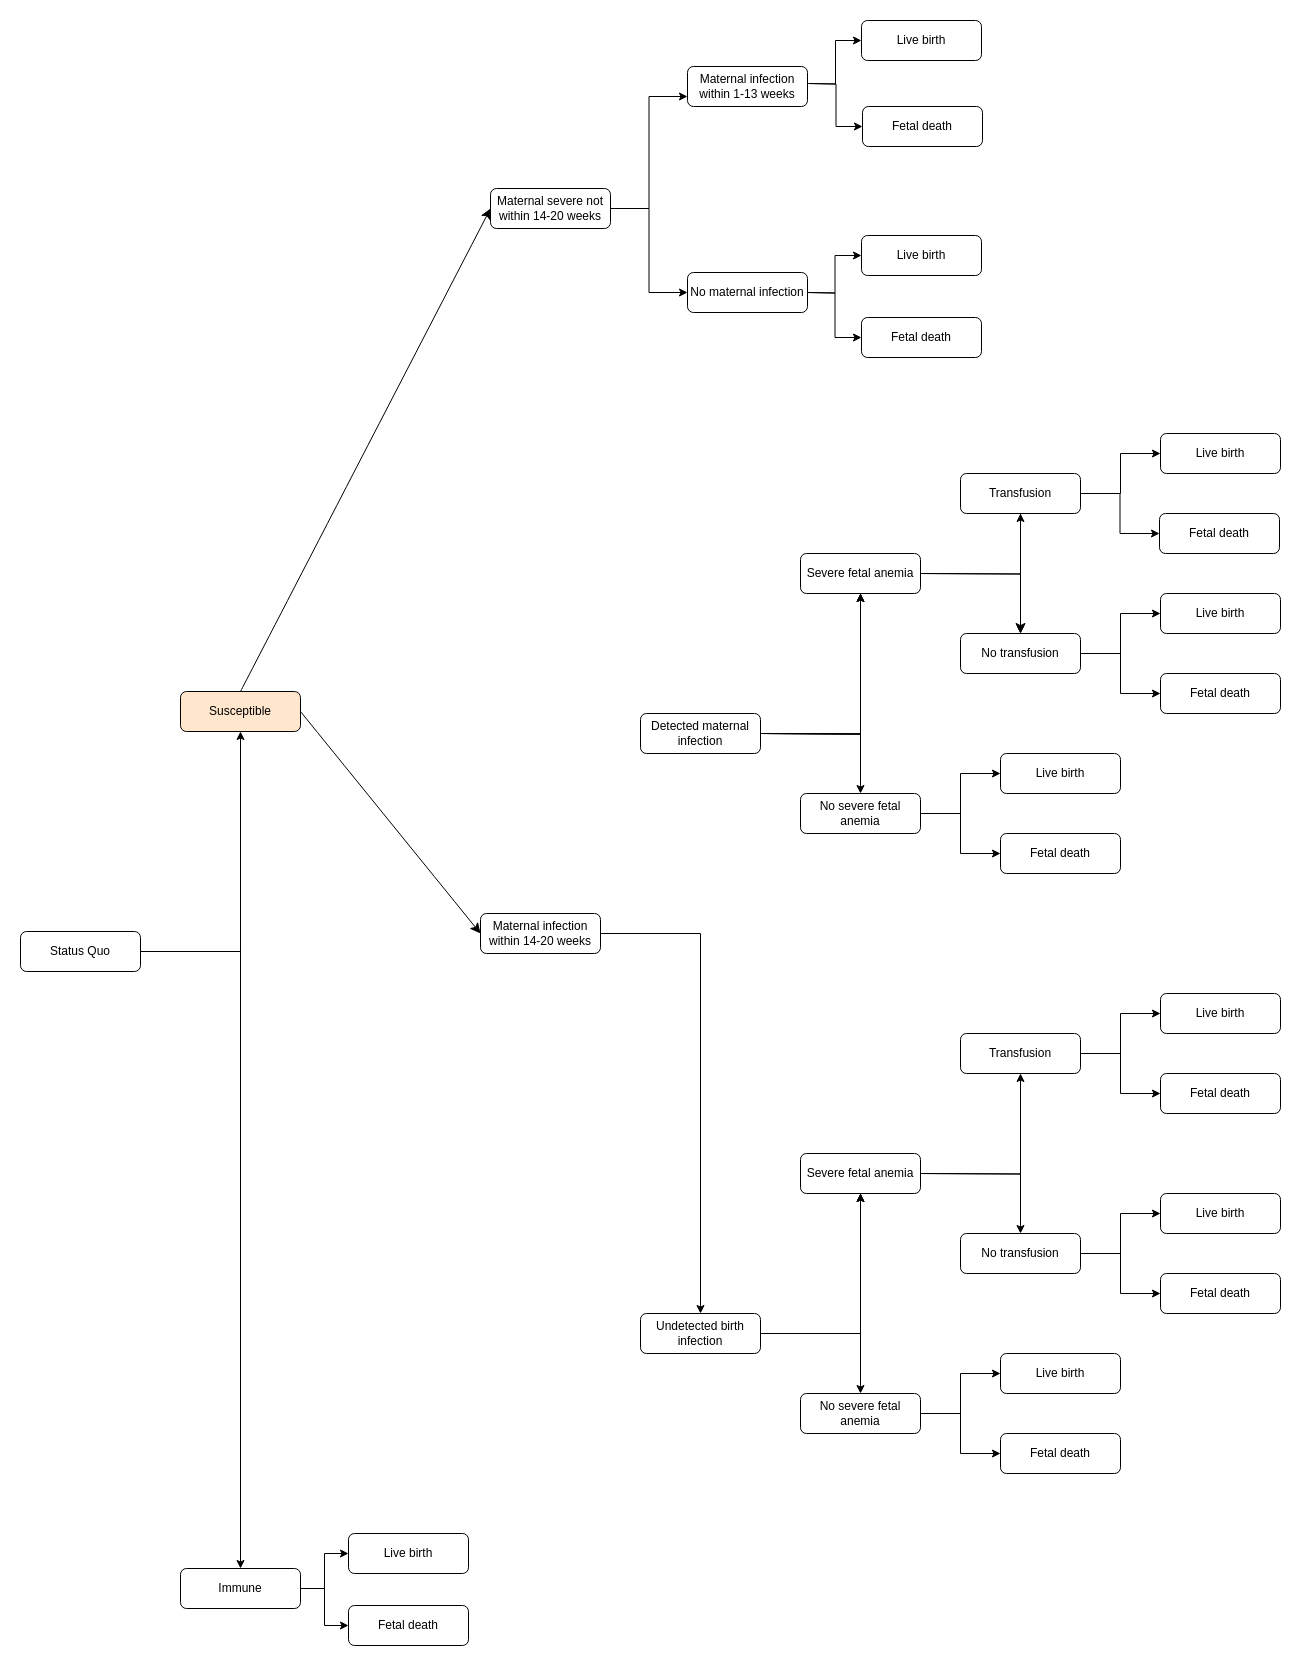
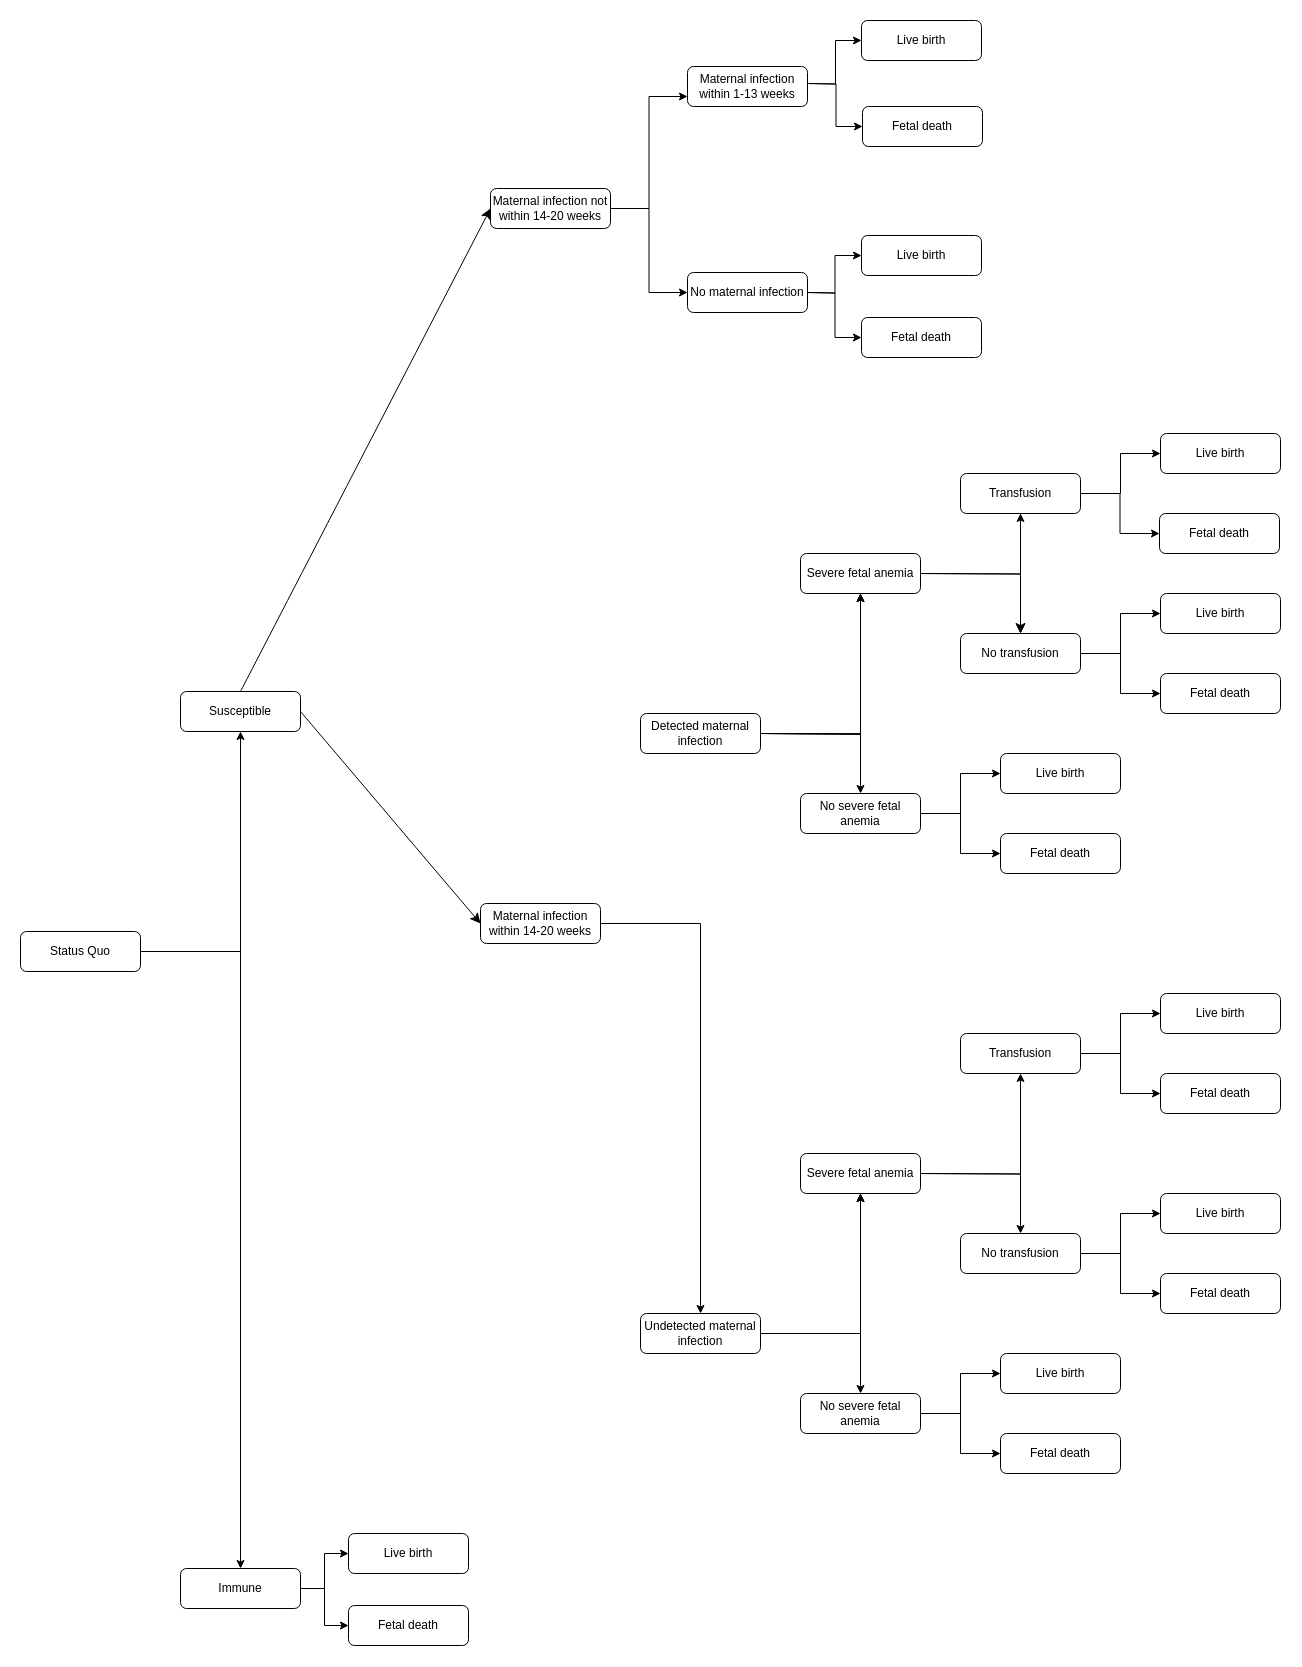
  <mxCell id="0" />
  <mxCell id="1" parent="0" />
  <mxCell id="2" value="" style="edgeStyle=orthogonalEdgeStyle;rounded=0;orthogonalLoop=1;jettySize=auto;html=1;" parent="1" source="4" target="7" edge="1"><mxGeometry relative="1" as="geometry" /></mxCell>
  <mxCell id="3" value="" style="edgeStyle=orthogonalEdgeStyle;rounded=0;orthogonalLoop=1;jettySize=auto;html=1;" parent="1" source="4" target="10" edge="1"><mxGeometry relative="1" as="geometry" /></mxCell>
  <mxCell id="4" value="Status Quo" style="rounded=1;whiteSpace=wrap;html=1;fontSize=12;glass=0;strokeWidth=1;shadow=0;" parent="1" vertex="1"><mxGeometry x="20" y="931" width="120" height="40" as="geometry" /></mxCell>
  <mxCell id="5" style="edgeStyle=none;curved=1;rounded=0;orthogonalLoop=1;jettySize=auto;html=1;exitX=0.5;exitY=0;exitDx=0;exitDy=0;entryX=0;entryY=0.5;entryDx=0;entryDy=0;fontSize=12;startSize=8;endSize=8;" edge="1" parent="1" source="7" target="15"><mxGeometry relative="1" as="geometry" /></mxCell>
  <mxCell id="6" style="edgeStyle=none;curved=1;rounded=0;orthogonalLoop=1;jettySize=auto;html=1;exitX=1;exitY=0.5;exitDx=0;exitDy=0;entryX=0;entryY=0.5;entryDx=0;entryDy=0;fontSize=12;startSize=8;endSize=8;" edge="1" parent="1" source="7" target="12"><mxGeometry relative="1" as="geometry" /></mxCell>
- <mxCell id="7" value="Susceptible" style="rounded=1;whiteSpace=wrap;html=1;fontSize=12;glass=0;strokeWidth=1;shadow=0;fillColor=#ffe6cc;" parent="1" vertex="1"><mxGeometry x="180" y="691" width="120" height="40" as="geometry" /></mxCell>
+ <mxCell id="7" value="Susceptible" style="rounded=1;whiteSpace=wrap;html=1;fontSize=12;glass=0;strokeWidth=1;shadow=0;" parent="1" vertex="1"><mxGeometry x="180" y="691" width="120" height="40" as="geometry" /></mxCell>
  <mxCell id="8" value="" style="edgeStyle=orthogonalEdgeStyle;rounded=0;orthogonalLoop=1;jettySize=auto;html=1;entryX=0;entryY=0.5;entryDx=0;entryDy=0;" parent="1" source="10" target="16" edge="1"><mxGeometry relative="1" as="geometry" /></mxCell>
  <mxCell id="9" value="" style="edgeStyle=orthogonalEdgeStyle;rounded=0;orthogonalLoop=1;jettySize=auto;html=1;entryX=0;entryY=0.5;entryDx=0;entryDy=0;" parent="1" source="10" target="17" edge="1"><mxGeometry relative="1" as="geometry" /></mxCell>
  <mxCell id="10" value="Immune" style="rounded=1;whiteSpace=wrap;html=1;fontSize=12;glass=0;strokeWidth=1;shadow=0;" parent="1" vertex="1"><mxGeometry x="180" y="1568" width="120" height="40" as="geometry" /></mxCell>
  <mxCell id="11" value="" style="edgeStyle=orthogonalEdgeStyle;rounded=0;orthogonalLoop=1;jettySize=auto;html=1;" parent="1" source="12" target="24" edge="1"><mxGeometry relative="1" as="geometry" /></mxCell>
- <mxCell id="12" value="Maternal infection within 14-20 weeks" style="rounded=1;whiteSpace=wrap;html=1;fontSize=12;glass=0;strokeWidth=1;shadow=0;" parent="1" vertex="1"><mxGeometry x="480" y="913" width="120" height="40" as="geometry" /></mxCell>
+ <mxCell id="12" value="Maternal infection within 14-20 weeks" style="rounded=1;whiteSpace=wrap;html=1;fontSize=12;glass=0;strokeWidth=1;shadow=0;" parent="1" vertex="1"><mxGeometry x="480" y="903" width="120" height="40" as="geometry" /></mxCell>
  <mxCell id="13" value="" style="edgeStyle=orthogonalEdgeStyle;rounded=0;orthogonalLoop=1;jettySize=auto;html=1;entryX=0;entryY=0.75;entryDx=0;entryDy=0;" parent="1" source="15" target="18" edge="1"><mxGeometry relative="1" as="geometry" /></mxCell>
  <mxCell id="14" value="" style="edgeStyle=orthogonalEdgeStyle;rounded=0;orthogonalLoop=1;jettySize=auto;html=1;entryX=0;entryY=0.5;entryDx=0;entryDy=0;" parent="1" source="15" target="19" edge="1"><mxGeometry relative="1" as="geometry" /></mxCell>
- <mxCell id="15" value="Maternal severe not within 14-20 weeks" style="rounded=1;whiteSpace=wrap;html=1;fontSize=12;glass=0;strokeWidth=1;shadow=0;" parent="1" vertex="1"><mxGeometry x="490" y="188" width="120" height="40" as="geometry" /></mxCell>
+ <mxCell id="15" value="Maternal infection not within 14-20 weeks" style="rounded=1;whiteSpace=wrap;html=1;fontSize=12;glass=0;strokeWidth=1;shadow=0;" parent="1" vertex="1"><mxGeometry x="490" y="188" width="120" height="40" as="geometry" /></mxCell>
  <mxCell id="16" value="Live birth" style="rounded=1;whiteSpace=wrap;html=1;fontSize=12;glass=0;strokeWidth=1;shadow=0;" parent="1" vertex="1"><mxGeometry x="348" y="1533" width="120" height="40" as="geometry" /></mxCell>
  <mxCell id="17" value="Fetal death" style="rounded=1;whiteSpace=wrap;html=1;fontSize=12;glass=0;strokeWidth=1;shadow=0;" parent="1" vertex="1"><mxGeometry x="348" y="1605" width="120" height="40" as="geometry" /></mxCell>
  <mxCell id="18" value="Maternal infection within 1-13 weeks" style="rounded=1;whiteSpace=wrap;html=1;fontSize=12;glass=0;strokeWidth=1;shadow=0;" parent="1" vertex="1"><mxGeometry x="687" y="66" width="120" height="40" as="geometry" /></mxCell>
  <mxCell id="19" value="No maternal infection " style="rounded=1;whiteSpace=wrap;html=1;fontSize=12;glass=0;strokeWidth=1;shadow=0;" parent="1" vertex="1"><mxGeometry x="687" y="272" width="120" height="40" as="geometry" /></mxCell>
  <mxCell id="20" value="" style="edgeStyle=orthogonalEdgeStyle;rounded=0;orthogonalLoop=1;jettySize=auto;html=1;" parent="1" source="24" target="26" edge="1"><mxGeometry relative="1" as="geometry" /></mxCell>
  <mxCell id="21" value="" style="edgeStyle=orthogonalEdgeStyle;rounded=0;orthogonalLoop=1;jettySize=auto;html=1;" parent="1" source="24" target="26" edge="1"><mxGeometry relative="1" as="geometry" /></mxCell>
  <mxCell id="22" value="" style="edgeStyle=orthogonalEdgeStyle;rounded=0;orthogonalLoop=1;jettySize=auto;html=1;" parent="1" source="24" target="26" edge="1"><mxGeometry relative="1" as="geometry" /></mxCell>
  <mxCell id="23" value="" style="edgeStyle=orthogonalEdgeStyle;rounded=0;orthogonalLoop=1;jettySize=auto;html=1;" parent="1" source="24" target="29" edge="1"><mxGeometry relative="1" as="geometry" /></mxCell>
- <mxCell id="24" value="Undetected birth infection" style="rounded=1;whiteSpace=wrap;html=1;fontSize=12;glass=0;strokeWidth=1;shadow=0;" parent="1" vertex="1"><mxGeometry x="640" y="1313" width="120" height="40" as="geometry" /></mxCell>
+ <mxCell id="24" value="Undetected maternal infection" style="rounded=1;whiteSpace=wrap;html=1;fontSize=12;glass=0;strokeWidth=1;shadow=0;" parent="1" vertex="1"><mxGeometry x="640" y="1313" width="120" height="40" as="geometry" /></mxCell>
  <mxCell id="25" value="Detected maternal infection" style="rounded=1;whiteSpace=wrap;html=1;fontSize=12;glass=0;strokeWidth=1;shadow=0;" parent="1" vertex="1"><mxGeometry x="640" y="713" width="120" height="40" as="geometry" /></mxCell>
  <mxCell id="26" value="Severe fetal anemia" style="rounded=1;whiteSpace=wrap;html=1;fontSize=12;glass=0;strokeWidth=1;shadow=0;" parent="1" vertex="1"><mxGeometry x="800" y="1153" width="120" height="40" as="geometry" /></mxCell>
  <mxCell id="27" value="" style="edgeStyle=orthogonalEdgeStyle;rounded=0;orthogonalLoop=1;jettySize=auto;html=1;" parent="1" source="29" target="63" edge="1"><mxGeometry relative="1" as="geometry" /></mxCell>
  <mxCell id="28" value="" style="edgeStyle=orthogonalEdgeStyle;rounded=0;orthogonalLoop=1;jettySize=auto;html=1;" parent="1" source="29" target="64" edge="1"><mxGeometry relative="1" as="geometry" /></mxCell>
  <mxCell id="29" value="No severe fetal anemia" style="rounded=1;whiteSpace=wrap;html=1;fontSize=12;glass=0;strokeWidth=1;shadow=0;" parent="1" vertex="1"><mxGeometry x="800" y="1393" width="120" height="40" as="geometry" /></mxCell>
  <mxCell id="30" value="" style="edgeStyle=orthogonalEdgeStyle;rounded=0;orthogonalLoop=1;jettySize=auto;html=1;" parent="1" target="34" edge="1"><mxGeometry relative="1" as="geometry"><mxPoint x="920" y="1173" as="sourcePoint" /></mxGeometry></mxCell>
  <mxCell id="31" value="" style="edgeStyle=orthogonalEdgeStyle;rounded=0;orthogonalLoop=1;jettySize=auto;html=1;" parent="1" target="37" edge="1"><mxGeometry relative="1" as="geometry"><mxPoint x="920" y="1173" as="sourcePoint" /></mxGeometry></mxCell>
  <mxCell id="32" value="" style="edgeStyle=orthogonalEdgeStyle;rounded=0;orthogonalLoop=1;jettySize=auto;html=1;" parent="1" source="34" target="38" edge="1"><mxGeometry relative="1" as="geometry" /></mxCell>
  <mxCell id="33" value="" style="edgeStyle=orthogonalEdgeStyle;rounded=0;orthogonalLoop=1;jettySize=auto;html=1;" parent="1" source="34" target="39" edge="1"><mxGeometry relative="1" as="geometry" /></mxCell>
  <mxCell id="34" value="Transfusion" style="rounded=1;whiteSpace=wrap;html=1;fontSize=12;glass=0;strokeWidth=1;shadow=0;" parent="1" vertex="1"><mxGeometry x="960" y="1033" width="120" height="40" as="geometry" /></mxCell>
  <mxCell id="35" value="" style="edgeStyle=orthogonalEdgeStyle;rounded=0;orthogonalLoop=1;jettySize=auto;html=1;" parent="1" source="37" target="40" edge="1"><mxGeometry relative="1" as="geometry" /></mxCell>
  <mxCell id="36" value="" style="edgeStyle=orthogonalEdgeStyle;rounded=0;orthogonalLoop=1;jettySize=auto;html=1;" parent="1" source="37" target="41" edge="1"><mxGeometry relative="1" as="geometry" /></mxCell>
  <mxCell id="37" value="No transfusion" style="rounded=1;whiteSpace=wrap;html=1;fontSize=12;glass=0;strokeWidth=1;shadow=0;" parent="1" vertex="1"><mxGeometry x="960" y="1233" width="120" height="40" as="geometry" /></mxCell>
  <mxCell id="38" value="Fetal death" style="rounded=1;whiteSpace=wrap;html=1;fontSize=12;glass=0;strokeWidth=1;shadow=0;" parent="1" vertex="1"><mxGeometry x="1160" y="1073" width="120" height="40" as="geometry" /></mxCell>
  <mxCell id="39" value="Live birth" style="rounded=1;whiteSpace=wrap;html=1;fontSize=12;glass=0;strokeWidth=1;shadow=0;" parent="1" vertex="1"><mxGeometry x="1160" y="993" width="120" height="40" as="geometry" /></mxCell>
  <mxCell id="40" value="Live birth" style="rounded=1;whiteSpace=wrap;html=1;fontSize=12;glass=0;strokeWidth=1;shadow=0;" parent="1" vertex="1"><mxGeometry x="1160" y="1193" width="120" height="40" as="geometry" /></mxCell>
  <mxCell id="41" value="Fetal death" style="rounded=1;whiteSpace=wrap;html=1;fontSize=12;glass=0;strokeWidth=1;shadow=0;" parent="1" vertex="1"><mxGeometry x="1160" y="1273" width="120" height="40" as="geometry" /></mxCell>
  <mxCell id="42" value="" style="edgeStyle=orthogonalEdgeStyle;rounded=0;orthogonalLoop=1;jettySize=auto;html=1;" parent="1" target="46" edge="1"><mxGeometry relative="1" as="geometry"><mxPoint x="760" y="733" as="sourcePoint" /></mxGeometry></mxCell>
  <mxCell id="43" value="" style="edgeStyle=orthogonalEdgeStyle;rounded=0;orthogonalLoop=1;jettySize=auto;html=1;" parent="1" target="46" edge="1"><mxGeometry relative="1" as="geometry"><mxPoint x="760" y="733" as="sourcePoint" /></mxGeometry></mxCell>
  <mxCell id="44" value="" style="edgeStyle=orthogonalEdgeStyle;rounded=0;orthogonalLoop=1;jettySize=auto;html=1;" parent="1" target="46" edge="1"><mxGeometry relative="1" as="geometry"><mxPoint x="760" y="733" as="sourcePoint" /></mxGeometry></mxCell>
  <mxCell id="45" value="" style="edgeStyle=orthogonalEdgeStyle;rounded=0;orthogonalLoop=1;jettySize=auto;html=1;" parent="1" target="49" edge="1"><mxGeometry relative="1" as="geometry"><mxPoint x="760" y="733" as="sourcePoint" /></mxGeometry></mxCell>
  <mxCell id="46" value="Severe fetal anemia" style="rounded=1;whiteSpace=wrap;html=1;fontSize=12;glass=0;strokeWidth=1;shadow=0;" parent="1" vertex="1"><mxGeometry x="800" y="553" width="120" height="40" as="geometry" /></mxCell>
  <mxCell id="47" value="" style="edgeStyle=orthogonalEdgeStyle;rounded=0;orthogonalLoop=1;jettySize=auto;html=1;" parent="1" source="49" target="65" edge="1"><mxGeometry relative="1" as="geometry" /></mxCell>
  <mxCell id="48" value="" style="edgeStyle=orthogonalEdgeStyle;rounded=0;orthogonalLoop=1;jettySize=auto;html=1;" parent="1" source="49" target="66" edge="1"><mxGeometry relative="1" as="geometry" /></mxCell>
  <mxCell id="49" value="No severe fetal anemia" style="rounded=1;whiteSpace=wrap;html=1;fontSize=12;glass=0;strokeWidth=1;shadow=0;" parent="1" vertex="1"><mxGeometry x="800" y="793" width="120" height="40" as="geometry" /></mxCell>
  <mxCell id="50" value="" style="edgeStyle=orthogonalEdgeStyle;rounded=0;orthogonalLoop=1;jettySize=auto;html=1;" parent="1" target="55" edge="1"><mxGeometry relative="1" as="geometry"><mxPoint x="920" y="573" as="sourcePoint" /></mxGeometry></mxCell>
  <mxCell id="51" value="" style="edgeStyle=orthogonalEdgeStyle;rounded=0;orthogonalLoop=1;jettySize=auto;html=1;" parent="1" target="58" edge="1"><mxGeometry relative="1" as="geometry"><mxPoint x="920" y="573" as="sourcePoint" /></mxGeometry></mxCell>
  <mxCell id="52" value="" style="edgeStyle=orthogonalEdgeStyle;rounded=0;orthogonalLoop=1;jettySize=auto;html=1;" parent="1" source="55" target="59" edge="1"><mxGeometry relative="1" as="geometry" /></mxCell>
  <mxCell id="53" value="" style="edgeStyle=orthogonalEdgeStyle;rounded=0;orthogonalLoop=1;jettySize=auto;html=1;" parent="1" source="55" target="60" edge="1"><mxGeometry relative="1" as="geometry" /></mxCell>
  <mxCell id="54" value="" style="edgeStyle=none;curved=1;rounded=0;orthogonalLoop=1;jettySize=auto;html=1;fontSize=12;startSize=8;endSize=8;" parent="1" source="55" target="58" edge="1"><mxGeometry relative="1" as="geometry" /></mxCell>
  <mxCell id="55" value="Transfusion" style="rounded=1;whiteSpace=wrap;html=1;fontSize=12;glass=0;strokeWidth=1;shadow=0;" parent="1" vertex="1"><mxGeometry x="960" y="473" width="120" height="40" as="geometry" /></mxCell>
  <mxCell id="56" value="" style="edgeStyle=orthogonalEdgeStyle;rounded=0;orthogonalLoop=1;jettySize=auto;html=1;" parent="1" source="58" target="61" edge="1"><mxGeometry relative="1" as="geometry" /></mxCell>
  <mxCell id="57" value="" style="edgeStyle=orthogonalEdgeStyle;rounded=0;orthogonalLoop=1;jettySize=auto;html=1;" parent="1" source="58" target="62" edge="1"><mxGeometry relative="1" as="geometry" /></mxCell>
  <mxCell id="58" value="No transfusion" style="rounded=1;whiteSpace=wrap;html=1;fontSize=12;glass=0;strokeWidth=1;shadow=0;" parent="1" vertex="1"><mxGeometry x="960" y="633" width="120" height="40" as="geometry" /></mxCell>
  <mxCell id="59" value="Fetal death" style="rounded=1;whiteSpace=wrap;html=1;fontSize=12;glass=0;strokeWidth=1;shadow=0;" parent="1" vertex="1"><mxGeometry x="1159" y="513" width="120" height="40" as="geometry" /></mxCell>
  <mxCell id="60" value="Live birth" style="rounded=1;whiteSpace=wrap;html=1;fontSize=12;glass=0;strokeWidth=1;shadow=0;" parent="1" vertex="1"><mxGeometry x="1160" y="433" width="120" height="40" as="geometry" /></mxCell>
  <mxCell id="61" value="Live birth" style="rounded=1;whiteSpace=wrap;html=1;fontSize=12;glass=0;strokeWidth=1;shadow=0;" parent="1" vertex="1"><mxGeometry x="1160" y="593" width="120" height="40" as="geometry" /></mxCell>
  <mxCell id="62" value="Fetal death" style="rounded=1;whiteSpace=wrap;html=1;fontSize=12;glass=0;strokeWidth=1;shadow=0;" parent="1" vertex="1"><mxGeometry x="1160" y="673" width="120" height="40" as="geometry" /></mxCell>
  <mxCell id="63" value="Live birth" style="rounded=1;whiteSpace=wrap;html=1;fontSize=12;glass=0;strokeWidth=1;shadow=0;" parent="1" vertex="1"><mxGeometry x="1000" y="1353" width="120" height="40" as="geometry" /></mxCell>
  <mxCell id="64" value="Fetal death" style="rounded=1;whiteSpace=wrap;html=1;fontSize=12;glass=0;strokeWidth=1;shadow=0;" parent="1" vertex="1"><mxGeometry x="1000" y="1433" width="120" height="40" as="geometry" /></mxCell>
  <mxCell id="65" value="Live birth" style="rounded=1;whiteSpace=wrap;html=1;fontSize=12;glass=0;strokeWidth=1;shadow=0;" parent="1" vertex="1"><mxGeometry x="1000" y="753" width="120" height="40" as="geometry" /></mxCell>
  <mxCell id="66" value="Fetal death" style="rounded=1;whiteSpace=wrap;html=1;fontSize=12;glass=0;strokeWidth=1;shadow=0;" parent="1" vertex="1"><mxGeometry x="1000" y="833" width="120" height="40" as="geometry" /></mxCell>
  <mxCell id="67" value="" style="edgeStyle=orthogonalEdgeStyle;rounded=0;orthogonalLoop=1;jettySize=auto;html=1;entryX=0;entryY=0.5;entryDx=0;entryDy=0;" parent="1" target="69" edge="1"><mxGeometry relative="1" as="geometry"><mxPoint x="808" y="83" as="sourcePoint" /></mxGeometry></mxCell>
  <mxCell id="68" value="" style="edgeStyle=orthogonalEdgeStyle;rounded=0;orthogonalLoop=1;jettySize=auto;html=1;entryX=0;entryY=0.5;entryDx=0;entryDy=0;" parent="1" target="70" edge="1"><mxGeometry relative="1" as="geometry"><mxPoint x="808" y="83" as="sourcePoint" /></mxGeometry></mxCell>
  <mxCell id="69" value="Live birth" style="rounded=1;whiteSpace=wrap;html=1;fontSize=12;glass=0;strokeWidth=1;shadow=0;" parent="1" vertex="1"><mxGeometry x="861" y="20" width="120" height="40" as="geometry" /></mxCell>
  <mxCell id="70" value="Fetal death" style="rounded=1;whiteSpace=wrap;html=1;fontSize=12;glass=0;strokeWidth=1;shadow=0;" parent="1" vertex="1"><mxGeometry x="862" y="106" width="120" height="40" as="geometry" /></mxCell>
  <mxCell id="71" value="" style="edgeStyle=orthogonalEdgeStyle;rounded=0;orthogonalLoop=1;jettySize=auto;html=1;entryX=0;entryY=0.5;entryDx=0;entryDy=0;" parent="1" target="73" edge="1"><mxGeometry relative="1" as="geometry"><mxPoint x="807" y="292" as="sourcePoint" /></mxGeometry></mxCell>
  <mxCell id="72" value="" style="edgeStyle=orthogonalEdgeStyle;rounded=0;orthogonalLoop=1;jettySize=auto;html=1;entryX=0;entryY=0.5;entryDx=0;entryDy=0;" parent="1" target="74" edge="1"><mxGeometry relative="1" as="geometry"><mxPoint x="807" y="292" as="sourcePoint" /></mxGeometry></mxCell>
  <mxCell id="73" value="Live birth" style="rounded=1;whiteSpace=wrap;html=1;fontSize=12;glass=0;strokeWidth=1;shadow=0;" parent="1" vertex="1"><mxGeometry x="861" y="235" width="120" height="40" as="geometry" /></mxCell>
  <mxCell id="74" value="Fetal death" style="rounded=1;whiteSpace=wrap;html=1;fontSize=12;glass=0;strokeWidth=1;shadow=0;" parent="1" vertex="1"><mxGeometry x="861" y="317" width="120" height="40" as="geometry" /></mxCell>
